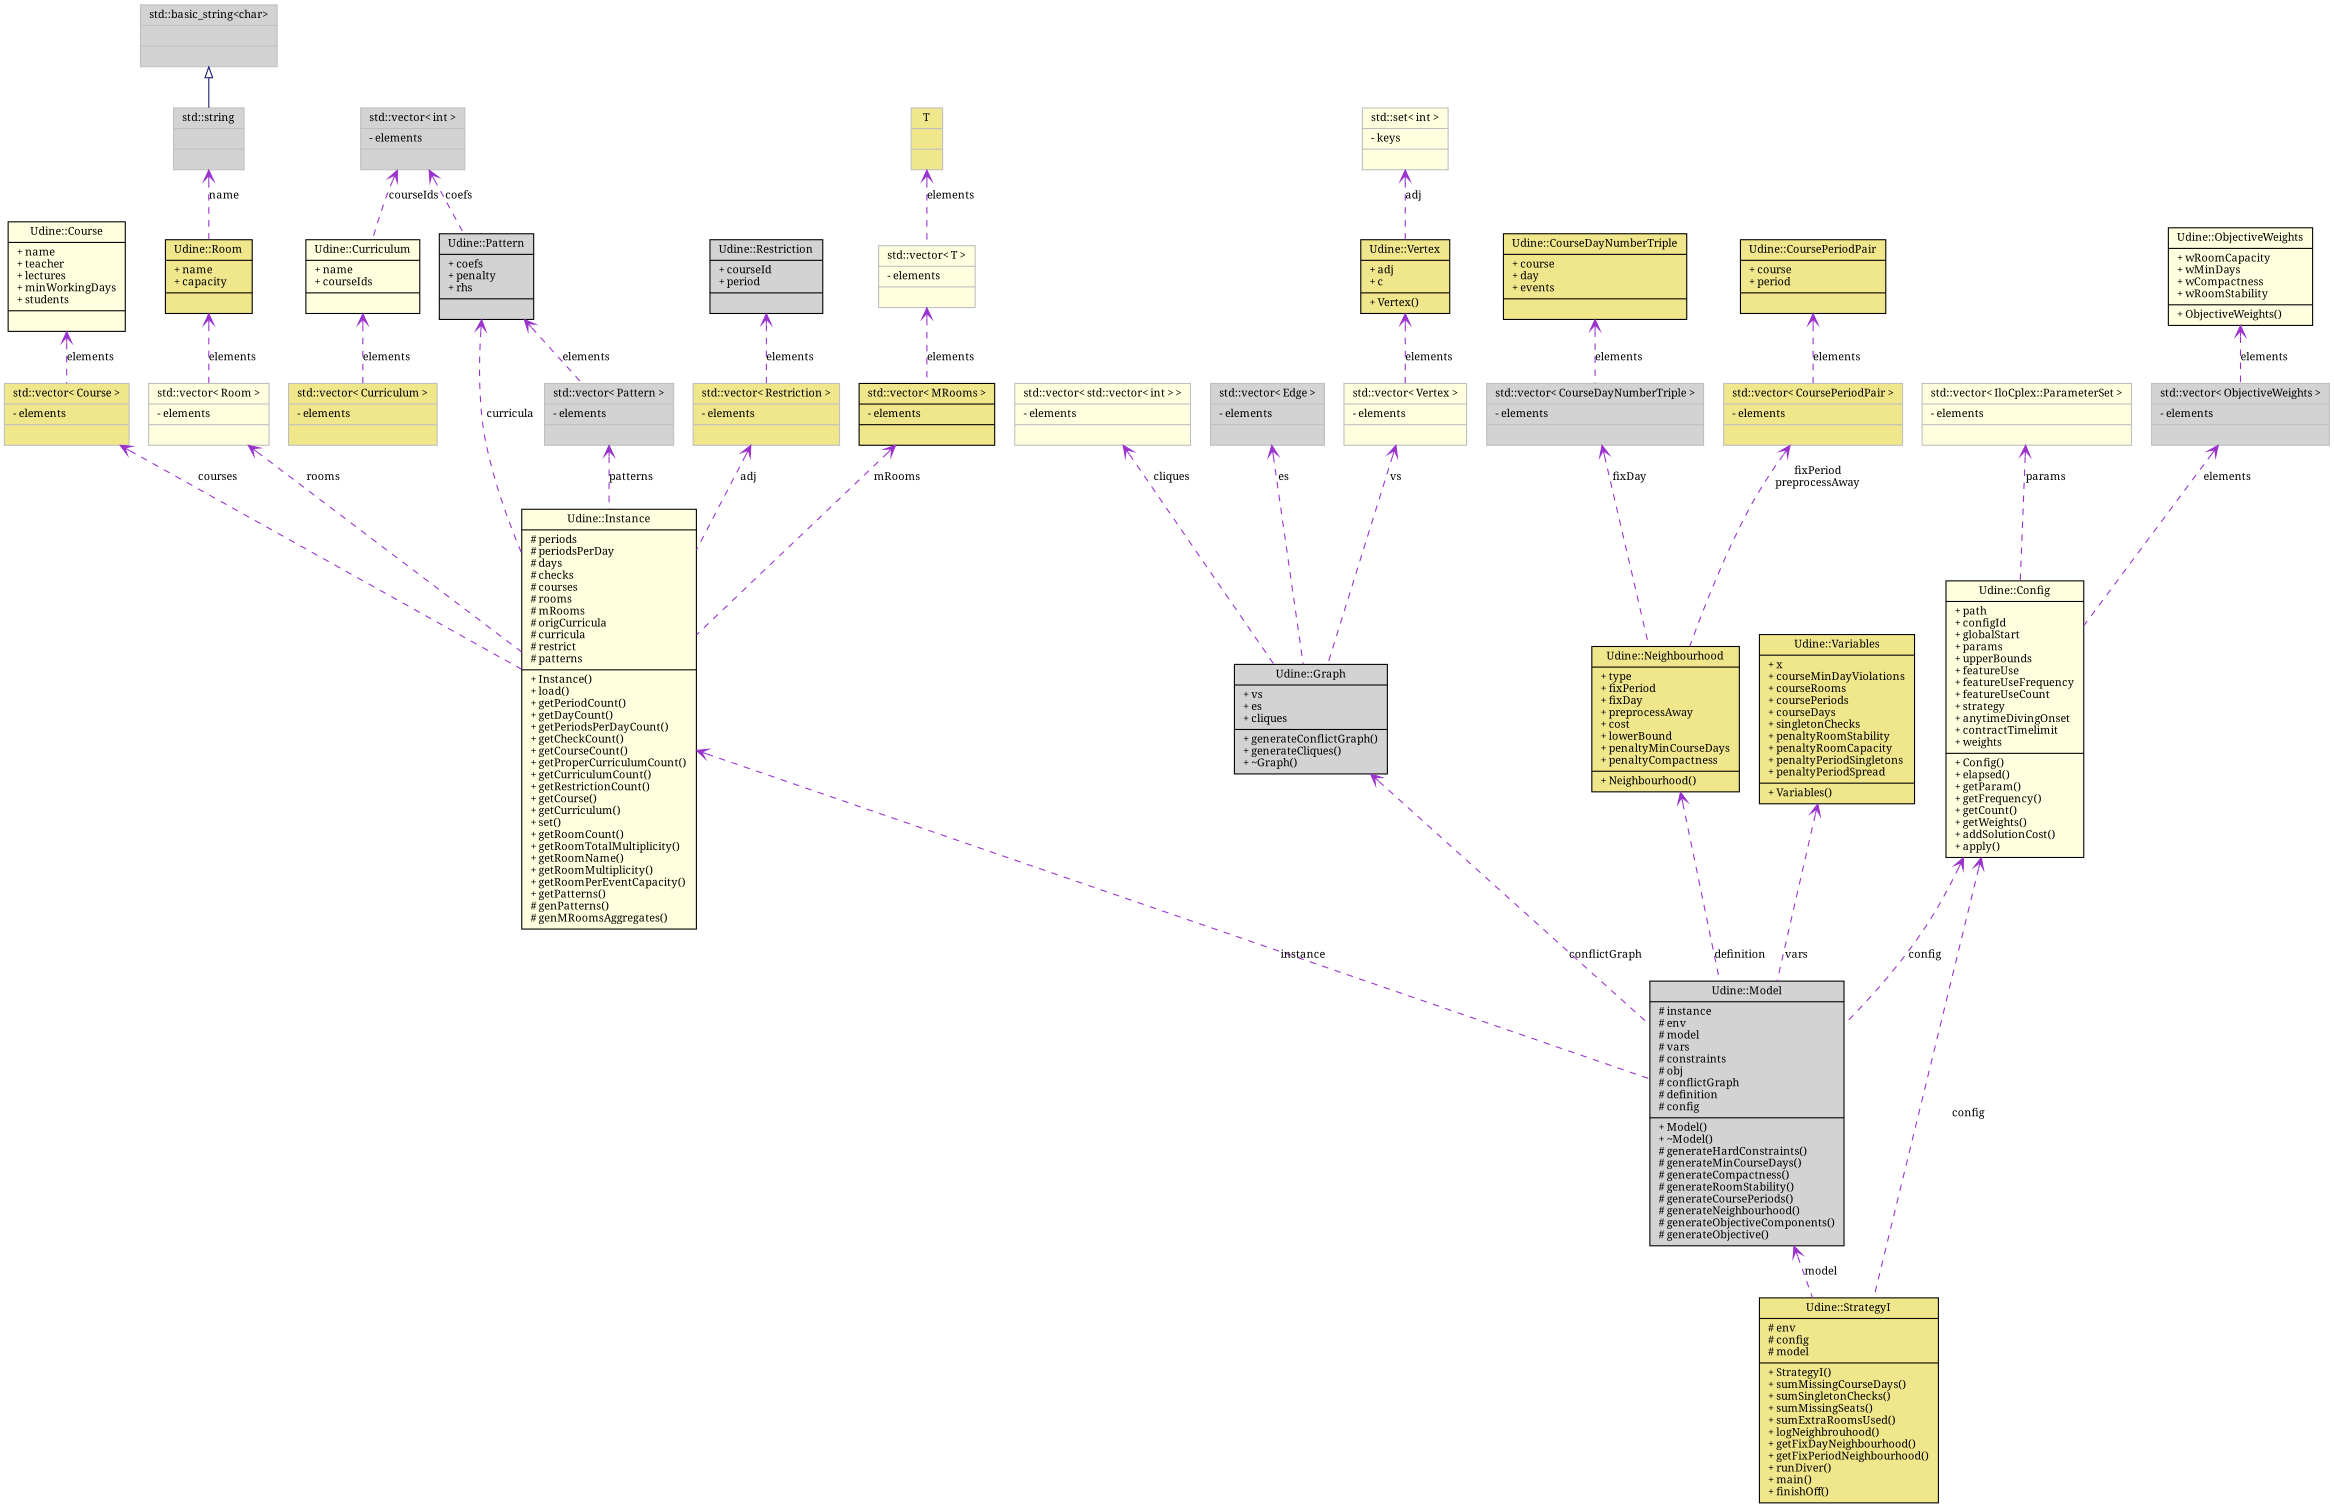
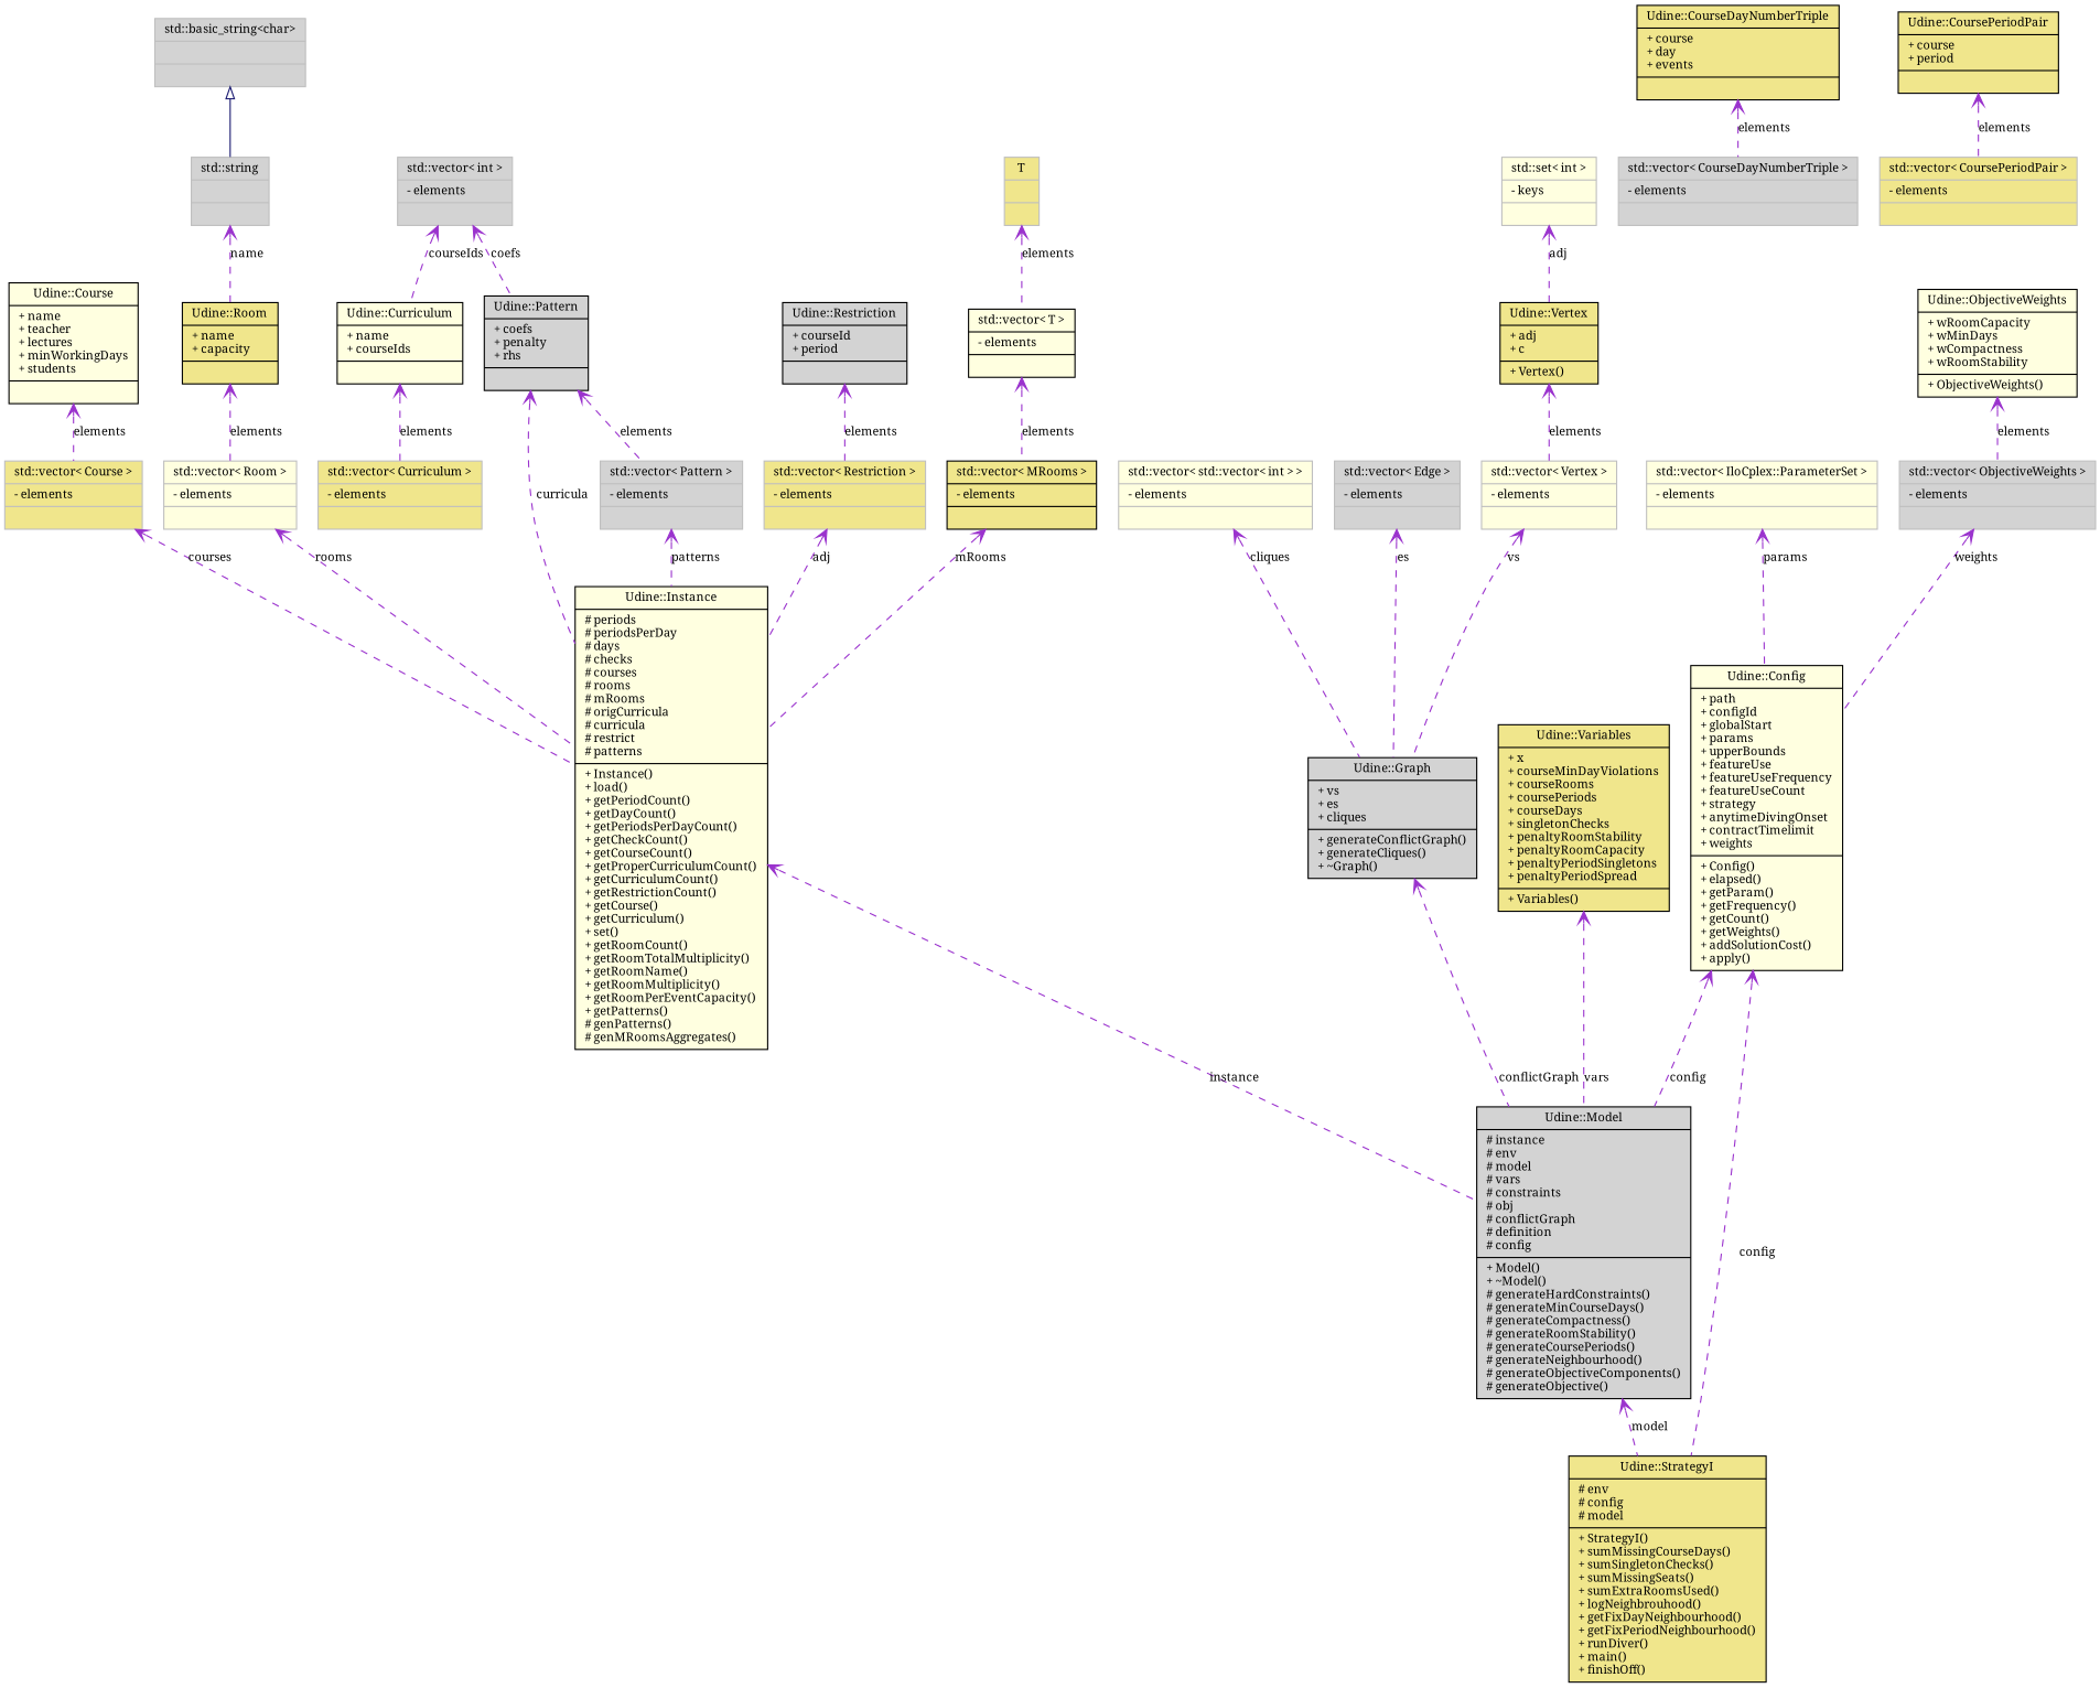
  digraph {
    fontname="Noto Serif"
    node [color=grey75 fillcolor=khaki fontname="Noto Serif" fontsize=10 shape=record style=filled]
    edge [arrowtail=open color=darkorchid3 dir=back fontname="Noto Serif" fontsize=10 labelfontname=FreeSans labelfontsize=10 style=dashed]
    n1 [color=black fontcolor=black height=0.2 label="{Udine::StrategyI\n|# env\l# config\l# model\l|+ StrategyI()\l+ sumMissingCourseDays()\l+ sumSingletonChecks()\l+ sumMissingSeats()\l+ sumExtraRoomsUsed()\l+ logNeighbrouhood()\l+ getFixDayNeighbourhood()\l+ getFixPeriodNeighbourhood()\l+ runDiver()\l+ main()\l+ finishOff()\l}" width=0.4]
    n2 [color=black fillcolor=lightgrey height=0.2 label="{Udine::Model\n|# instance\l# env\l# model\l# vars\l# constraints\l# obj\l# conflictGraph\l# definition\l# config\l|+ Model()\l+ ~Model()\l# generateHardConstraints()\l# generateMinCourseDays()\l# generateCompactness()\l# generateRoomStability()\l# generateCoursePeriods()\l# generateNeighbourhood()\l# generateObjectiveComponents()\l# generateObjective()\l}" width=0.4]
    n3 [color=black fillcolor=lightyellow height=0.2 label="{Udine::Instance\n|# periods\l# periodsPerDay\l# days\l# checks\l# courses\l# rooms\l# mRooms\l# origCurricula\l# curricula\l# restrict\l# patterns\l|+ Instance()\l+ load()\l+ getPeriodCount()\l+ getDayCount()\l+ getPeriodsPerDayCount()\l+ getCheckCount()\l+ getCourseCount()\l+ getProperCurriculumCount()\l+ getCurriculumCount()\l+ getRestrictionCount()\l+ getCourse()\l+ getCurriculum()\l+ set()\l+ getRoomCount()\l+ getRoomTotalMultiplicity()\l+ getRoomName()\l+ getRoomMultiplicity()\l+ getRoomPerEventCapacity()\l+ getPatterns()\l# genPatterns()\l# genMRoomsAggregates()\l}" width=0.4]
    n4 [height=0.2 label="{std::vector\< Course \>\n|- elements\l|}" width=0.4]
    n5 [color=black fillcolor=lightyellow height=0.2 label="{Udine::Course\n|+ name\l+ teacher\l+ lectures\l+ minWorkingDays\l+ students\l|}" width=0.4]
    n6 [fillcolor=lightgrey height=0.2 label="{std::string\n||}" width=0.4]
    n7 [color=black height=0.2 label="{Udine::Room\n|+ name\l+ capacity\l|}" width=0.4]
    n8 [color=black fillcolor=lightyellow height=0.2 label="{Udine::Curriculum\n|+ name\l+ courseIds\l|}" width=0.4]
    n9 [height=0.2 label="{std::vector\< Curriculum \>\n|- elements\l|}" width=0.4]
    n10 [fillcolor=lightyellow height=0.2 label="{std::vector\< Room \>\n|- elements\l|}" width=0.4]
    n11 [fillcolor=lightgrey height=0.2 label="{std::basic_string\<char\>\n||}" width=0.4]
    n12 [fillcolor=lightgrey height=0.2 label="{std::vector\< Pattern \>\n|- elements\l|}" width=0.4]
    n13 [color=black fillcolor=lightgrey height=0.2 label="{Udine::Pattern\n|+ coefs\l+ penalty\l+ rhs\l|}" width=0.4]
    n14 [fillcolor=lightgrey height=0.2 label="{std::vector\< int \>\n|- elements\l|}" width=0.4]
    n15 [height=0.2 label="{std::vector\< Restriction \>\n|- elements\l|}" width=0.4]
    n16 [color=black fillcolor=lightgrey height=0.2 label="{Udine::Restriction\n|+ courseId\l+ period\l|}" width=0.4]
    n17 [color=black height=0.2 label="{std::vector\< MRooms \>\n|- elements\l|}" width=0.4]
-   n18 [fillcolor=lightyellow height=0.2 label="{std::vector\< T \>\n|- elements\l|}" width=0.4]
+   n18 [color=black fillcolor=lightyellow height=0.2 label="{std::vector\< T \>\n|- elements\l|}" width=0.4]
    n19 [height=0.2 label="{T\n||}" width=0.4]
    n20 [color=black fillcolor=lightgrey height=0.2 label="{Udine::Graph\n|+ vs\l+ es\l+ cliques\l|+ generateConflictGraph()\l+ generateCliques()\l+ ~Graph()\l}" width=0.4]
    n21 [fillcolor=lightyellow height=0.2 label="{std::vector\< std::vector\< int \> \>\n|- elements\l|}" width=0.4]
    n22 [fillcolor=lightgrey height=0.2 label="{std::vector\< Edge \>\n|- elements\l|}" width=0.4]
    n23 [fillcolor=lightyellow height=0.2 label="{std::vector\< Vertex \>\n|- elements\l|}" width=0.4]
    n24 [color=black height=0.2 label="{Udine::Vertex\n|+ adj\l+ c\l|+ Vertex()\l}" width=0.4]
    n25 [fillcolor=lightyellow height=0.2 label="{std::set\< int \>\n|- keys\l|}" width=0.4]
-   n26 [color=black height=0.2 label="{Udine::Neighbourhood\n|+ type\l+ fixPeriod\l+ fixDay\l+ preprocessAway\l+ cost\l+ lowerBound\l+ penaltyMinCourseDays\l+ penaltyCompactness\l|+ Neighbourhood()\l}" width=0.4]
    n27 [fillcolor=lightgrey height=0.2 label="{std::vector\< CourseDayNumberTriple \>\n|- elements\l|}" width=0.4]
    n28 [color=black height=0.2 label="{Udine::CourseDayNumberTriple\n|+ course\l+ day\l+ events\l|}" width=0.4]
    n29 [height=0.2 label="{std::vector\< CoursePeriodPair \>\n|- elements\l|}" width=0.4]
    n30 [color=black height=0.2 label="{Udine::CoursePeriodPair\n|+ course\l+ period\l|}" width=0.4]
    n31 [color=black height=0.2 label="{Udine::Variables\n|+ x\l+ courseMinDayViolations\l+ courseRooms\l+ coursePeriods\l+ courseDays\l+ singletonChecks\l+ penaltyRoomStability\l+ penaltyRoomCapacity\l+ penaltyPeriodSingletons\l+ penaltyPeriodSpread\l|+ Variables()\l}" width=0.4]
    n32 [color=black fillcolor=lightyellow height=0.2 label="{Udine::Config\n|+ path\l+ configId\l+ globalStart\l+ params\l+ upperBounds\l+ featureUse\l+ featureUseFrequency\l+ featureUseCount\l+ strategy\l+ anytimeDivingOnset\l+ contractTimelimit\l+ weights\l|+ Config()\l+ elapsed()\l+ getParam()\l+ getFrequency()\l+ getCount()\l+ getWeights()\l+ addSolutionCost()\l+ apply()\l}" width=0.4]
    n33 [fillcolor=lightyellow height=0.2 label="{std::vector\< IloCplex::ParameterSet \>\n|- elements\l|}" width=0.4]
    n34 [fillcolor=lightgrey height=0.2 label="{std::vector\< ObjectiveWeights \>\n|- elements\l|}" width=0.4]
    n35 [color=black fillcolor=lightyellow height=0.2 label="{Udine::ObjectiveWeights\n|+ wRoomCapacity\l+ wMinDays\l+ wCompactness\l+ wRoomStability\l|+ ObjectiveWeights()\l}" width=0.4]
    n2 -> n1 [label=model]
    n3 -> n2 [label=instance]
    n4 -> n3 [label=courses]
    n5 -> n4 [label=elements]
    n6 -> n7 [label=name]
    n7 -> n10 [label=elements]
    n8 -> n9 [label=elements]
    n10 -> n3 [label=rooms]
    n11 -> n6 [arrowtail=empty color=midnightblue style=solid]
    n12 -> n3 [label=patterns]
    n13 -> n3 [label=curricula]
    n13 -> n12 [label=elements]
    n14 -> n8 [label=courseIds]
    n14 -> n13 [label=coefs]
    n15 -> n3 [label=adj]
    n16 -> n15 [label=elements]
    n17 -> n3 [label=mRooms]
    n18 -> n17 [label=elements]
    n19 -> n18 [label=elements]
    n20 -> n2 [label=conflictGraph]
    n21 -> n20 [label=cliques]
    n22 -> n20 [label=es]
    n23 -> n20 [label=vs]
    n24 -> n23 [label=elements]
    n25 -> n24 [label=adj]
-   n26 -> n2 [label=definition]
-   n27 -> n26 [label=fixDay]
    n28 -> n27 [label=elements]
-   n29 -> n26 [label="fixPeriod\npreprocessAway"]
    n30 -> n29 [label=elements]
    n31 -> n2 [label=vars]
    n32 -> n1 [label=config]
    n32 -> n2 [label=config]
    n33 -> n32 [label=params]
-   n34 -> n32 [label=elements]
+   n34 -> n32 [label=weights]
    n35 -> n34 [label=elements]
  }
